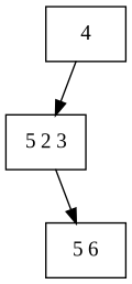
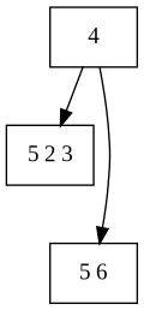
  digraph {
    fontname="Liberation Serif"
    node [fontname="Liberation Serif" shape=record]
    edge [fontname="Liberation Serif"]
    n1 [label="4 "]
    n2 [label="5 2 3"]
    n3 [label="5 6 "]
    n1 -> n2
-   n2 -> n3
+   n1 -> n3
  }
